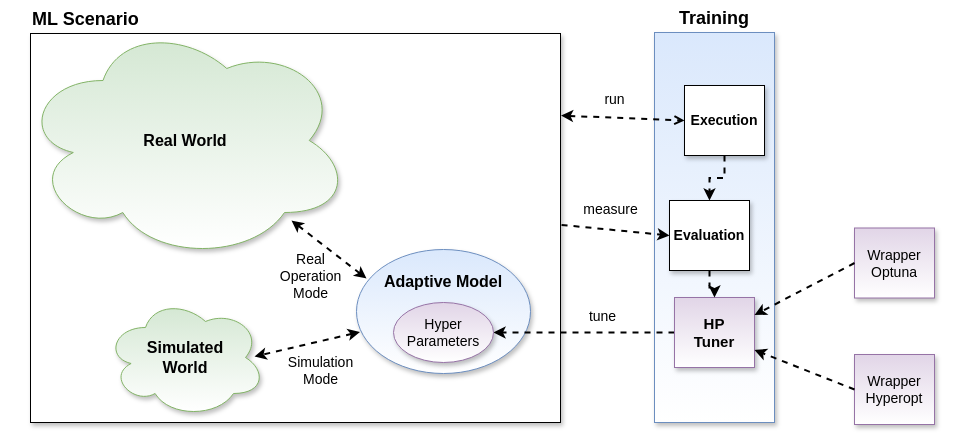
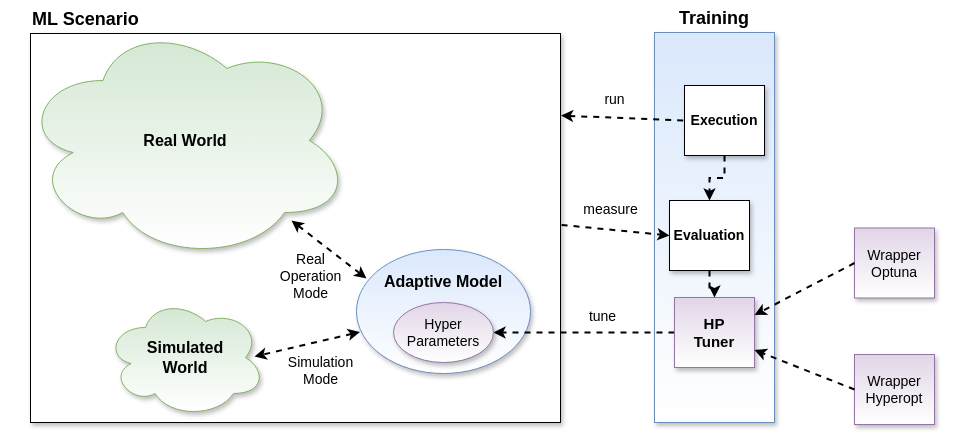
  <mxCell id="0" />
  <mxCell id="1" parent="0" />
  <mxCell id="2" value="ML Scenario" style="rounded=0;whiteSpace=wrap;html=1;align=left;verticalAlign=bottom;fontStyle=1;fontSize=18;labelPosition=center;verticalLabelPosition=top;shadow=1;" parent="1" vertex="1"><mxGeometry x="30" y="33" width="530" height="389" as="geometry" /></mxCell>
  <mxCell id="3" value="Adaptive Model" style="ellipse;whiteSpace=wrap;html=1;fillColor=#dae8fc;strokeColor=#6c8ebf;fontStyle=1;fontSize=16;verticalAlign=top;spacingTop=16;gradientColor=#FFFFFF;shadow=1;" parent="1" vertex="1"><mxGeometry x="356" y="249" width="174" height="124" as="geometry" /></mxCell>
  <mxCell id="4" value="Simulated&lt;br style=&quot;font-size: 16px;&quot;&gt;World" style="ellipse;shape=cloud;whiteSpace=wrap;html=1;shadow=1;fontStyle=1;fontSize=16;fillColor=#d5e8d4;strokeColor=#82b366;gradientColor=#FFFFFF;" parent="1" vertex="1"><mxGeometry x="105" y="297" width="160" height="120" as="geometry" /></mxCell>
  <mxCell id="5" value="Real World" style="ellipse;shape=cloud;whiteSpace=wrap;html=1;shadow=1;fontSize=16;fontStyle=1;fillColor=#d5e8d4;strokeColor=#82b366;gradientColor=#FFFFFF;" parent="1" vertex="1"><mxGeometry x="20" y="20" width="330" height="240" as="geometry" /></mxCell>
  <mxCell id="6" value="Training" style="rounded=0;whiteSpace=wrap;html=1;fillColor=#dae8fc;verticalAlign=bottom;fontStyle=1;align=center;fontSize=18;labelPosition=center;verticalLabelPosition=top;shadow=1;strokeColor=#6c8ebf;gradientColor=#FFFFFF;" parent="1" vertex="1"><mxGeometry x="654" y="32" width="120" height="390" as="geometry" /></mxCell>
  <mxCell id="7" value="tune" style="edgeStyle=orthogonalEdgeStyle;rounded=0;orthogonalLoop=1;jettySize=auto;html=1;fontSize=14;dashed=1;strokeWidth=2;fontStyle=0;labelBackgroundColor=none;" parent="1" source="8" target="19" edge="1"><mxGeometry x="-0.205" y="-16" relative="1" as="geometry"><mxPoint as="offset" /></mxGeometry></mxCell>
  <mxCell id="8" value="HP&lt;br style=&quot;font-size: 15px;&quot;&gt;Tuner" style="rounded=0;whiteSpace=wrap;html=1;fontSize=15;fillColor=#e1d5e7;fontStyle=1;strokeColor=#9673a6;gradientColor=#FFFFFF;shadow=1;" parent="1" vertex="1"><mxGeometry x="674" y="297" width="80" height="70" as="geometry" /></mxCell>
  <mxCell id="9" value="Wrapper&lt;br style=&quot;font-size: 14px;&quot;&gt;Optuna" style="rounded=0;whiteSpace=wrap;html=1;fontSize=14;fillColor=#e1d5e7;strokeColor=#9673a6;gradientColor=#FFFFFF;shadow=1;fontStyle=0" parent="1" vertex="1"><mxGeometry x="854" y="227.5" width="80" height="70" as="geometry" /></mxCell>
  <mxCell id="10" value="Wrapper&lt;br style=&quot;font-size: 14px;&quot;&gt;Hyperopt" style="rounded=0;whiteSpace=wrap;html=1;fontSize=14;fillColor=#e1d5e7;strokeColor=#9673a6;gradientColor=#FFFFFF;shadow=1;fontStyle=0" parent="1" vertex="1"><mxGeometry x="854" y="354" width="80" height="70" as="geometry" /></mxCell>
  <mxCell id="11" value="" style="endArrow=classic;html=1;rounded=0;dashed=1;strokeWidth=2;fontSize=12;exitX=0;exitY=0.5;exitDx=0;exitDy=0;entryX=1;entryY=0.25;entryDx=0;entryDy=0;" parent="1" source="9" target="8" edge="1"><mxGeometry width="50" height="50" relative="1" as="geometry"><mxPoint x="634" y="290" as="sourcePoint" /><mxPoint x="754" y="290" as="targetPoint" /></mxGeometry></mxCell>
  <mxCell id="12" value="" style="endArrow=classic;html=1;rounded=0;dashed=1;strokeWidth=2;fontSize=12;exitX=0;exitY=0.5;exitDx=0;exitDy=0;entryX=1;entryY=0.75;entryDx=0;entryDy=0;" parent="1" source="10" target="8" edge="1"><mxGeometry width="50" height="50" relative="1" as="geometry"><mxPoint x="874" y="158" as="sourcePoint" /><mxPoint x="754" y="230" as="targetPoint" /></mxGeometry></mxCell>
  <mxCell id="13" value="" style="edgeStyle=orthogonalEdgeStyle;rounded=0;orthogonalLoop=1;jettySize=auto;html=1;dashed=1;strokeWidth=2;fontSize=14;startArrow=none;startFill=0;endArrow=classic;endFill=1;" parent="1" source="14" target="8" edge="1"><mxGeometry relative="1" as="geometry" /></mxCell>
  <mxCell id="14" value="Evaluation" style="rounded=0;whiteSpace=wrap;html=1;fontSize=14;fillColor=default;gradientColor=#FFFFFF;fontStyle=1;shadow=1;" parent="1" vertex="1"><mxGeometry x="669" y="200" width="80" height="70" as="geometry" /></mxCell>
  <mxCell id="15" value="measure" style="endArrow=classic;html=1;rounded=0;dashed=1;strokeWidth=2;fontSize=14;entryX=0;entryY=0.5;entryDx=0;entryDy=0;exitX=1.002;exitY=0.492;exitDx=0;exitDy=0;endFill=1;startArrow=none;startFill=0;fontStyle=0;exitPerimeter=0;labelBackgroundColor=none;" parent="1" source="2" target="14" edge="1"><mxGeometry x="-0.14" y="20" width="50" height="50" relative="1" as="geometry"><mxPoint x="440" y="300" as="sourcePoint" /><mxPoint x="490" y="250" as="targetPoint" /><mxPoint as="offset" /></mxGeometry></mxCell>
  <mxCell id="16" value="" style="edgeStyle=orthogonalEdgeStyle;rounded=0;orthogonalLoop=1;jettySize=auto;html=1;dashed=1;strokeWidth=2;fontSize=14;startArrow=none;startFill=0;endArrow=classic;endFill=1;" parent="1" source="17" target="14" edge="1"><mxGeometry relative="1" as="geometry" /></mxCell>
  <mxCell id="17" value="Execution" style="rounded=0;whiteSpace=wrap;html=1;fontSize=14;fillColor=default;gradientColor=#FFFFFF;fontStyle=1;shadow=1;" parent="1" vertex="1"><mxGeometry x="684" y="85" width="80" height="70" as="geometry" /></mxCell>
- <mxCell id="18" value="run" style="endArrow=open;html=1;rounded=0;dashed=1;strokeWidth=2;fontSize=14;entryX=0;entryY=0.5;entryDx=0;entryDy=0;endFill=0;startArrow=classic;startFill=1;fontStyle=0;exitX=1.001;exitY=0.211;exitDx=0;exitDy=0;exitPerimeter=0;labelBackgroundColor=none;" parent="1" source="2" target="17" edge="1"><mxGeometry x="-0.14" y="18" width="50" height="50" relative="1" as="geometry"><mxPoint x="560" y="124" as="sourcePoint" /><mxPoint x="660" y="124.48" as="targetPoint" /><mxPoint as="offset" /></mxGeometry></mxCell>
+ <mxCell id="18" value="run" style="endArrow=none;html=1;rounded=0;dashed=1;strokeWidth=2;fontSize=14;entryX=0;entryY=0.5;entryDx=0;entryDy=0;endFill=0;startArrow=classic;startFill=1;fontStyle=0;exitX=1.001;exitY=0.211;exitDx=0;exitDy=0;exitPerimeter=0;labelBackgroundColor=none;" parent="1" source="2" target="17" edge="1"><mxGeometry x="-0.14" y="18" width="50" height="50" relative="1" as="geometry"><mxPoint x="560" y="124" as="sourcePoint" /><mxPoint x="660" y="124.48" as="targetPoint" /><mxPoint as="offset" /></mxGeometry></mxCell>
  <mxCell id="19" value="Hyper&lt;br style=&quot;font-size: 14px;&quot;&gt;Parameters" style="ellipse;whiteSpace=wrap;html=1;fontSize=14;fillColor=#e1d5e7;fontStyle=0;strokeColor=#9673a6;gradientColor=#FFFFFF;shadow=1;" parent="1" vertex="1"><mxGeometry x="393" y="302" width="100" height="60" as="geometry" /></mxCell>
  <mxCell id="20" value="Simulation&lt;br&gt;Mode" style="endArrow=classic;html=1;rounded=0;dashed=1;strokeWidth=2;fontSize=14;exitX=0.02;exitY=0.665;exitDx=0;exitDy=0;exitPerimeter=0;startArrow=classic;startFill=1;labelBackgroundColor=none;" parent="1" source="3" edge="1"><mxGeometry x="-0.129" y="29" width="50" height="50" relative="1" as="geometry"><mxPoint x="370" y="260" as="sourcePoint" /><mxPoint x="254" y="356" as="targetPoint" /><mxPoint as="offset" /></mxGeometry></mxCell>
  <mxCell id="21" value="Real&lt;br&gt;Operation&lt;br&gt;Mode" style="endArrow=classic;html=1;rounded=0;dashed=1;strokeWidth=2;fontSize=14;startArrow=classic;startFill=1;labelBackgroundColor=none;" parent="1" edge="1"><mxGeometry x="-0.04" y="33" width="50" height="50" relative="1" as="geometry"><mxPoint x="366" y="278" as="sourcePoint" /><mxPoint x="291" y="220" as="targetPoint" /><mxPoint x="1" as="offset" /></mxGeometry></mxCell>
